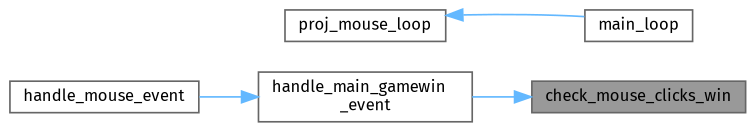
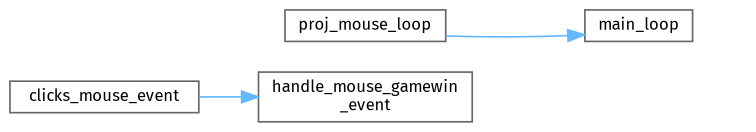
  digraph {
    fontname="Fira Sans"
    rankdir=RL
    node [color=grey40 fillcolor=white fontname="Fira Sans" fontsize=10 shape=box style=filled]
    edge [color=steelblue1 dir=back fontname="Fira Sans" fontsize=10 labelfontname=Helvetica labelfontsize=10 style=solid]
-   n1 [color=gray40 fillcolor=grey60 fontcolor=black height=0.2 label=check_mouse_clicks_win width=0.4]
-   n2 [height=0.2 label="handle_main_gamewin\l_event" width=0.4]
-   n3 [height=0.2 label=handle_mouse_event width=0.4]
+   n2 [height=0.2 label="handle_mouse_gamewin\l_event" width=0.4]
+   n3 [height=0.2 label=clicks_mouse_event width=0.4]
    n4 [height=0.2 label=main_loop width=0.4]
    n5 [height=0.2 label=proj_mouse_loop width=0.4]
-   n1 -> n2
    n2 -> n3
-   n5 -> n4
+   n4 -> n5
  }
